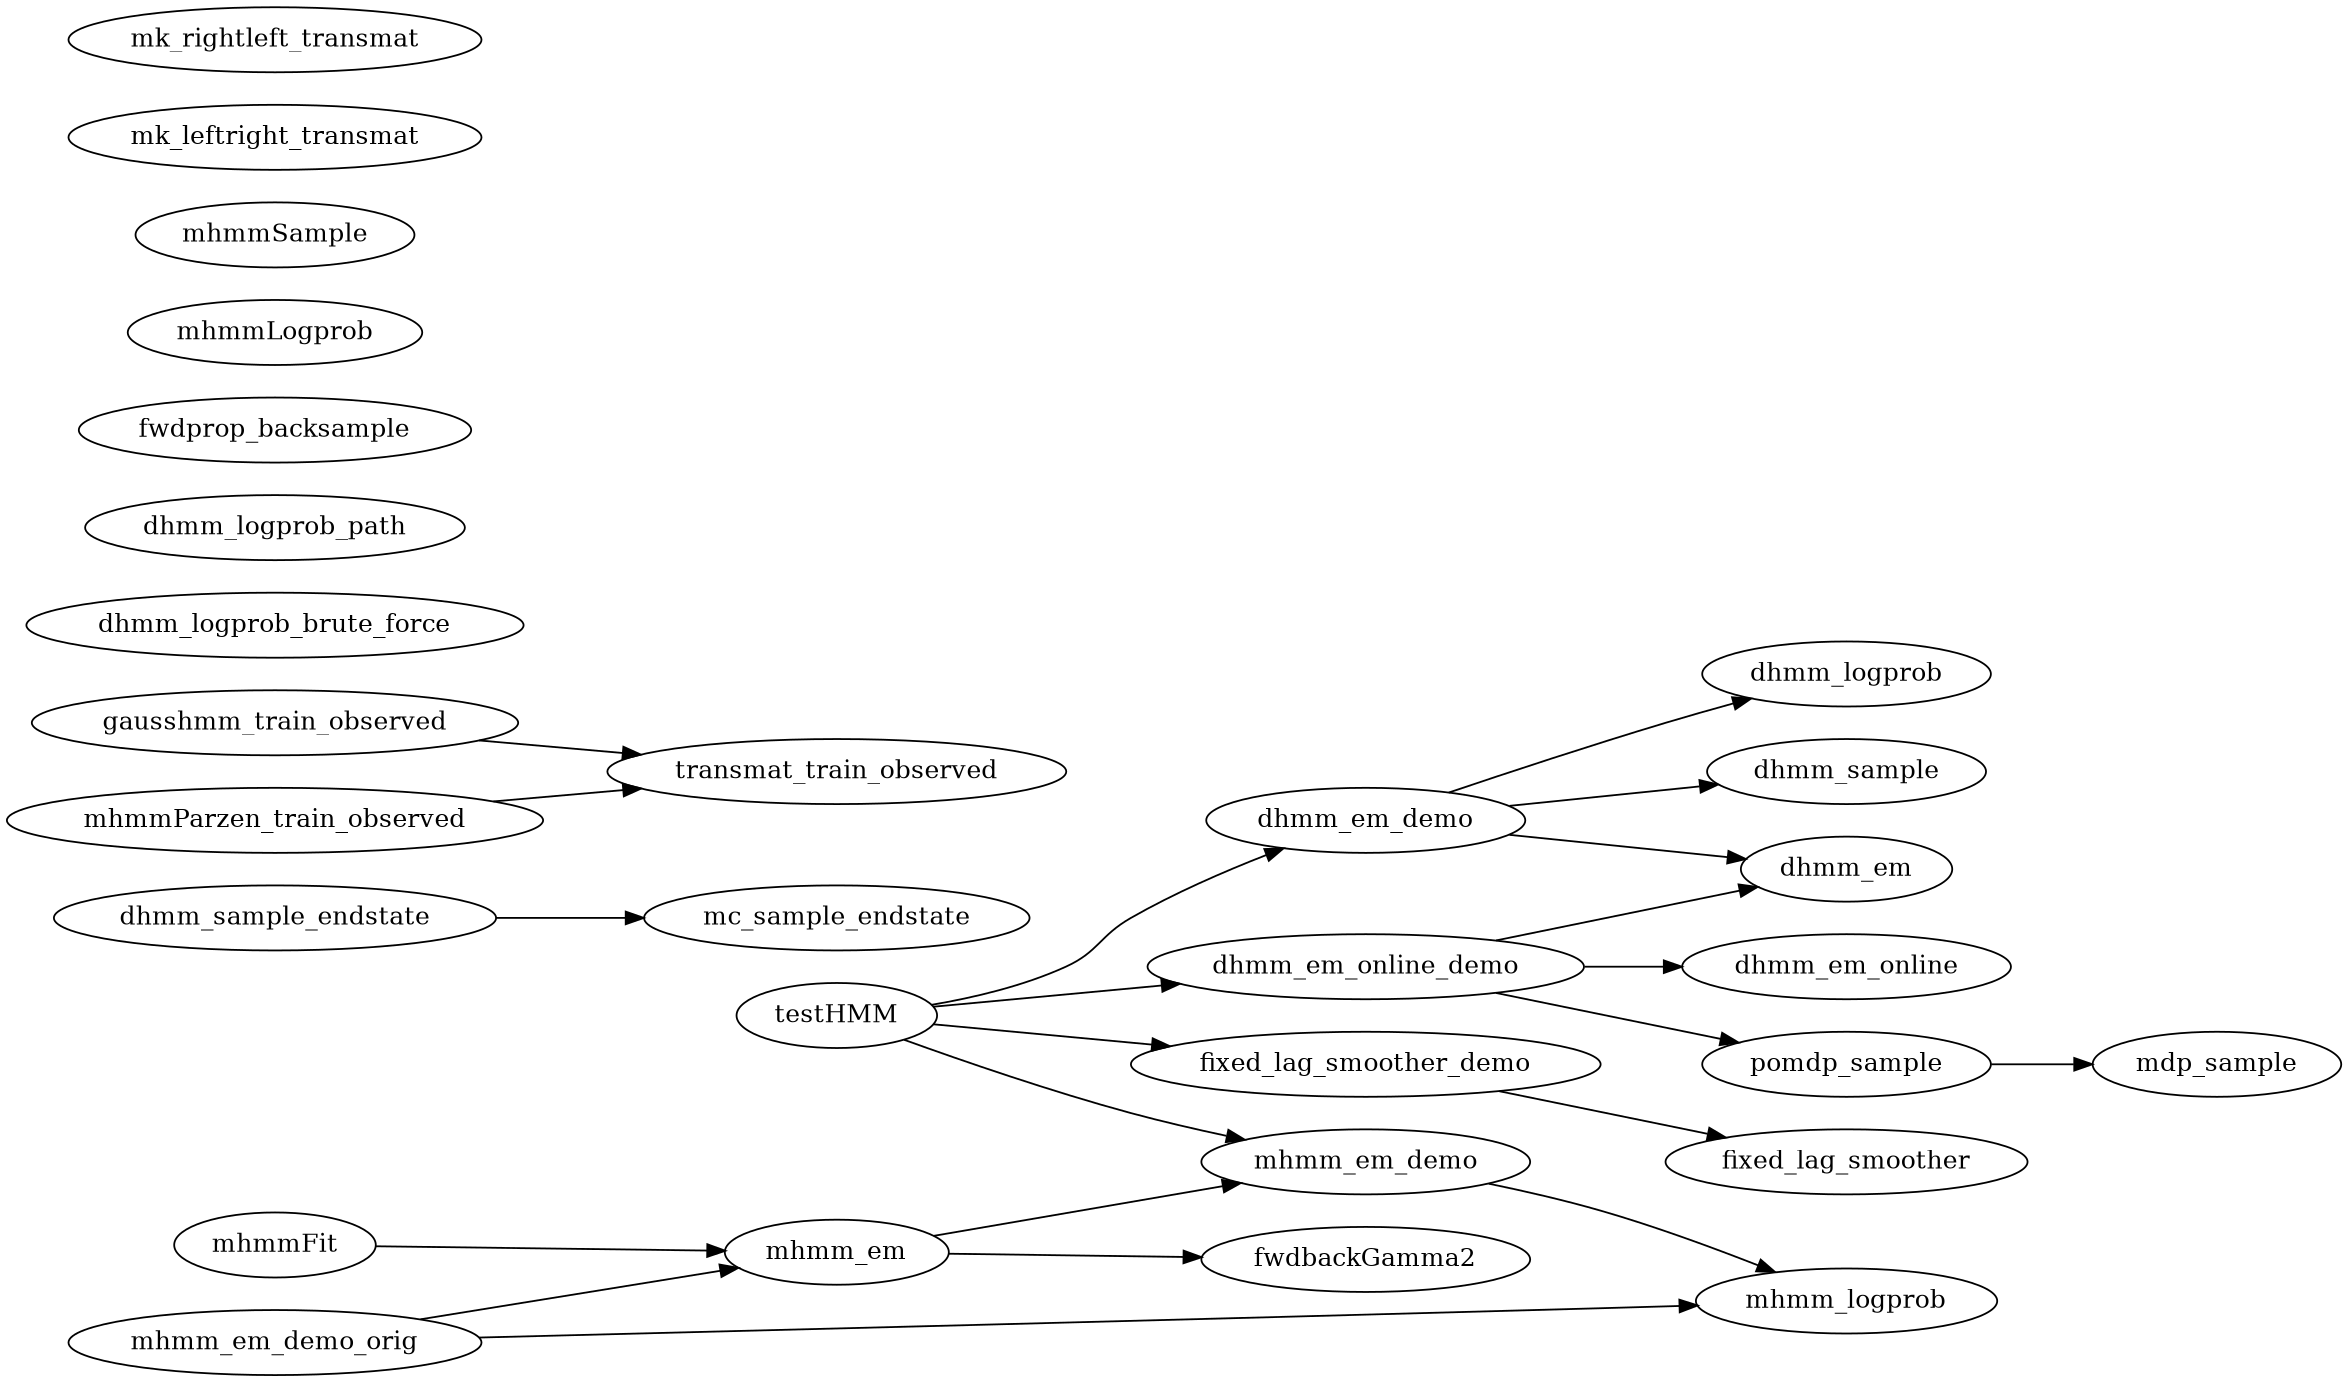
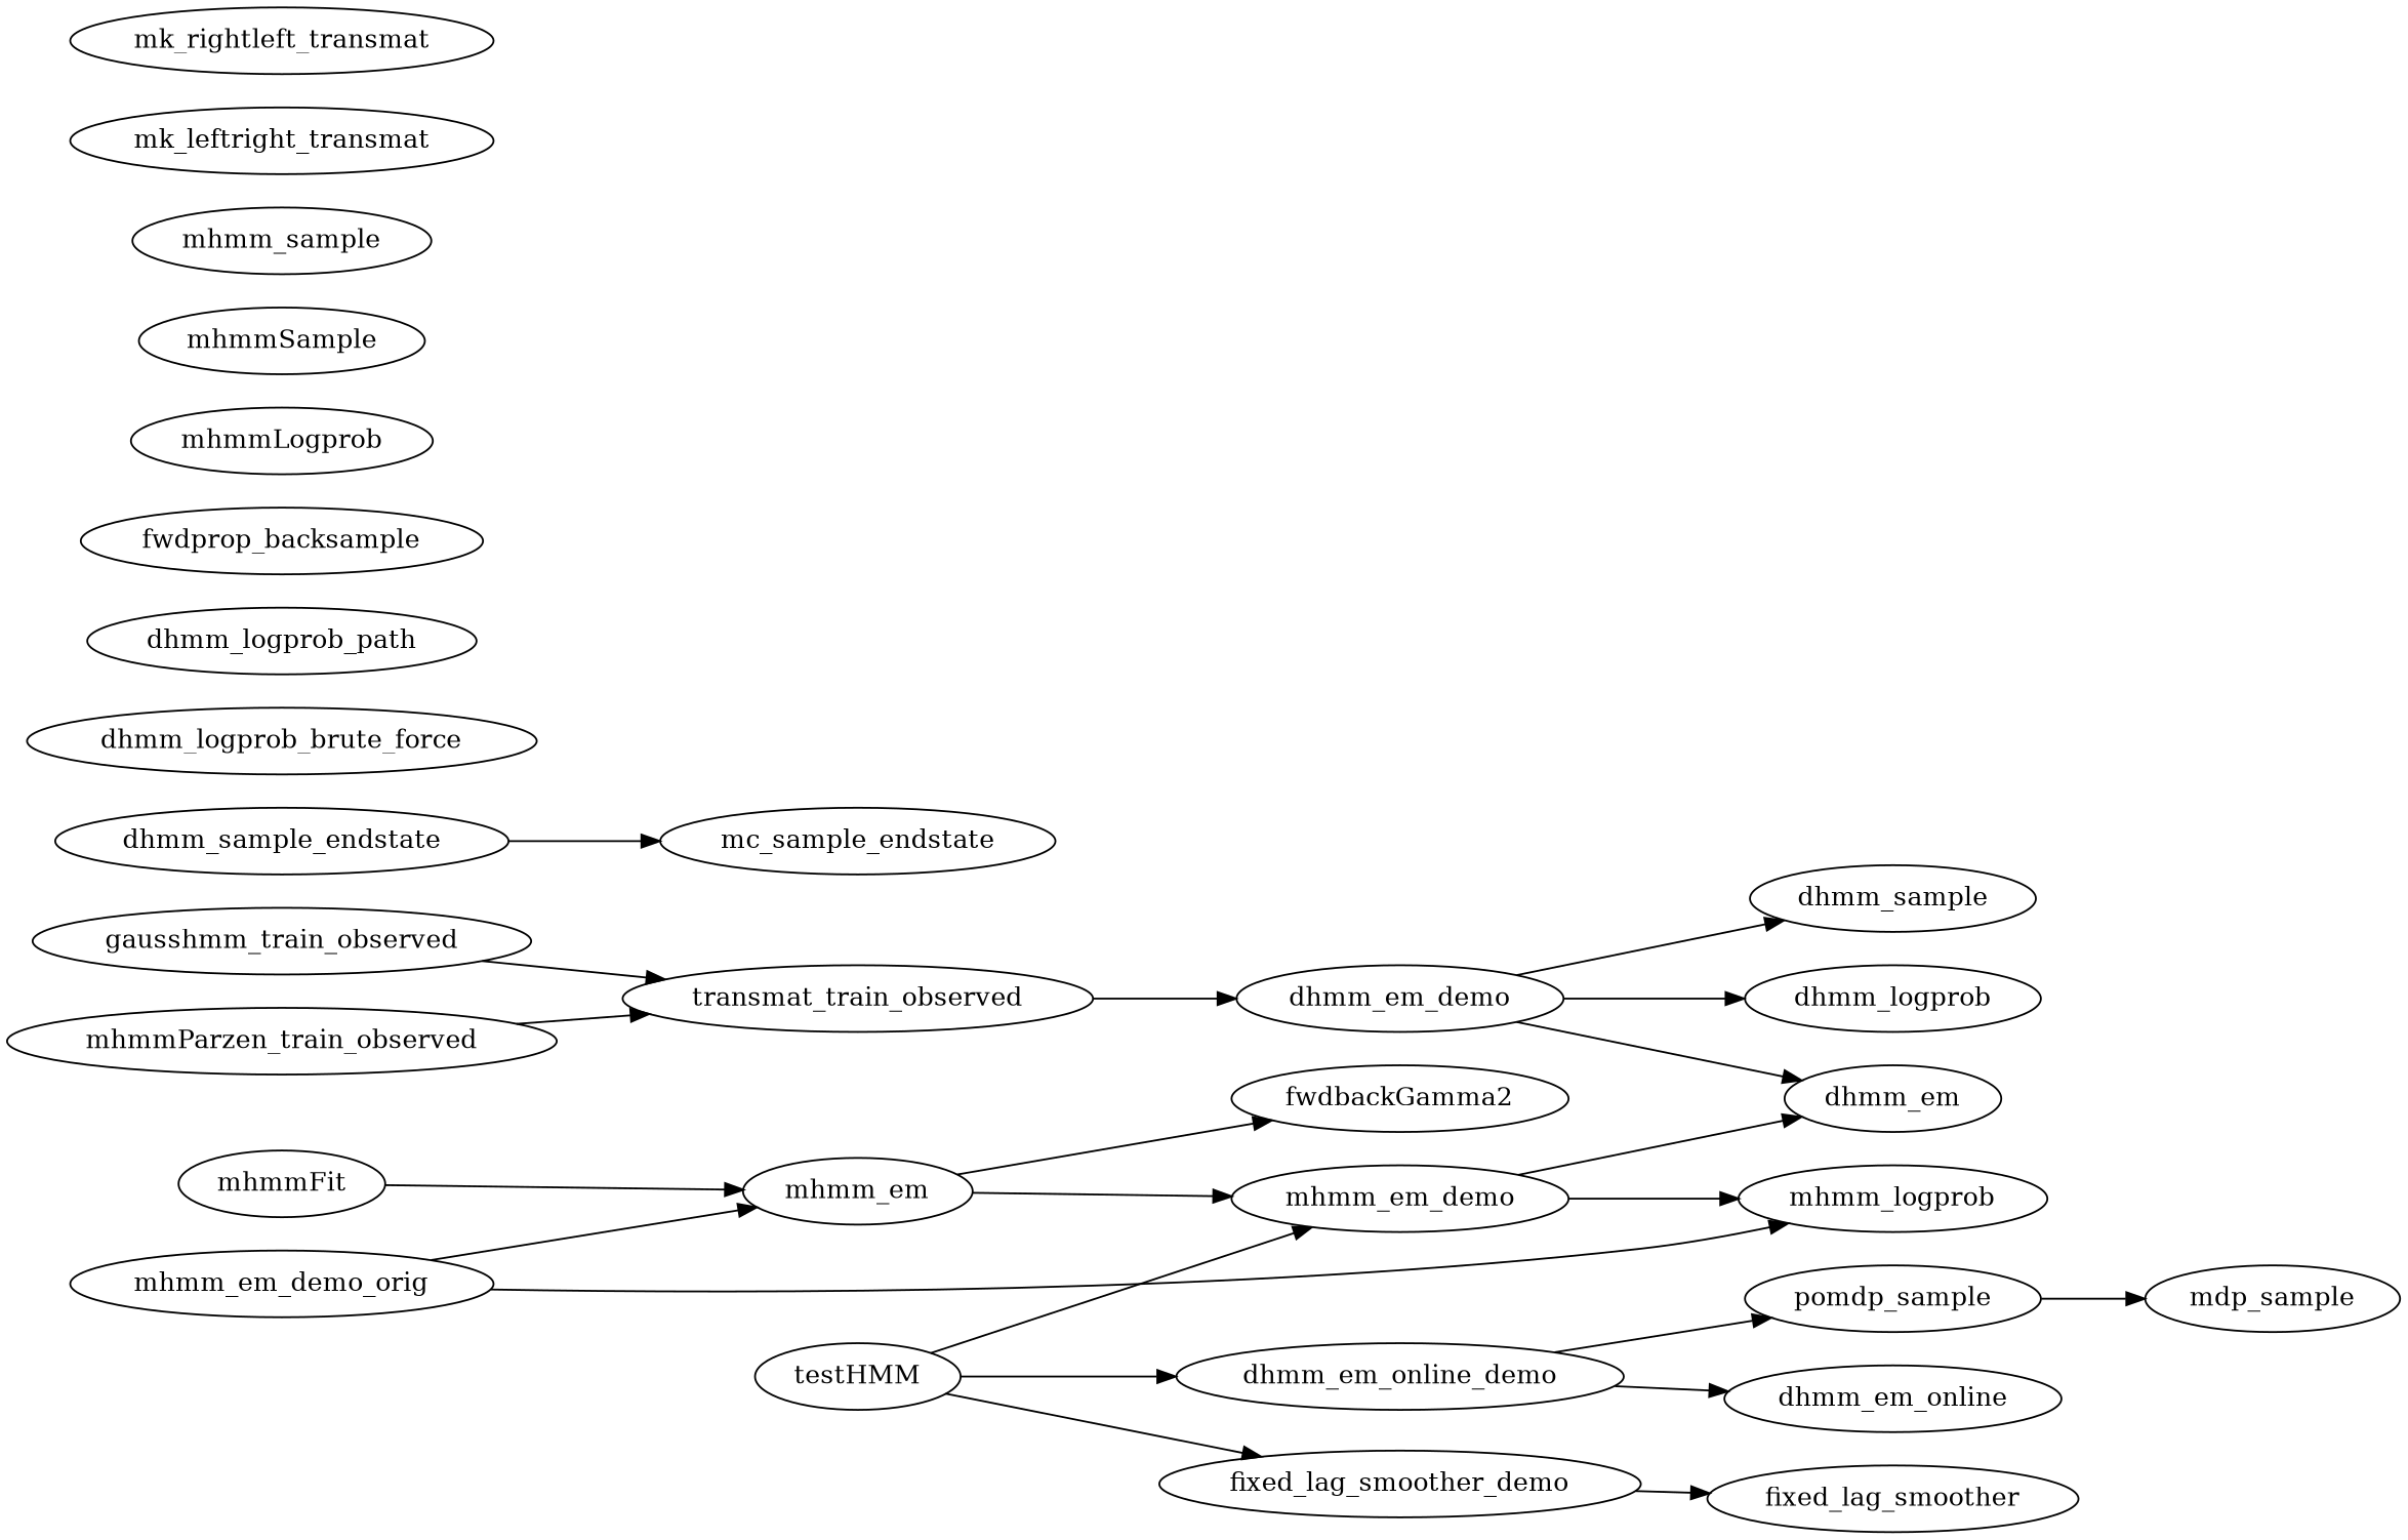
  digraph {
    rankdir=LR
    dhmm_em_demo
    dhmm_em
    dhmm_logprob
    dhmm_sample
    dhmm_em_online_demo
    dhmm_em_online
    pomdp_sample
    mdp_sample
    dhmm_sample_endstate
    mc_sample_endstate
    fixed_lag_smoother_demo
    fixed_lag_smoother
    gausshmm_train_observed
    transmat_train_observed
    mhmmFit
    mhmm_em
    fwdbackGamma2
    mhmm_em_demo
    mhmmParzen_train_observed
    mhmm_logprob
    mhmm_em_demo_orig
    testHMM
    dhmm_logprob_brute_force
    dhmm_logprob_path
    fwdprop_backsample
    mhmmLogprob
    mhmmSample
+   mhmm_sample
    mk_leftright_transmat
    mk_rightleft_transmat
    dhmm_em_demo -> dhmm_em
    dhmm_em_demo -> dhmm_logprob
    dhmm_em_demo -> dhmm_sample
-   dhmm_em_online_demo -> dhmm_em
+   mhmm_em_demo -> dhmm_em
    dhmm_em_online_demo -> dhmm_em_online
    dhmm_em_online_demo -> pomdp_sample
    pomdp_sample -> mdp_sample
    dhmm_sample_endstate -> mc_sample_endstate
    fixed_lag_smoother_demo -> fixed_lag_smoother
    gausshmm_train_observed -> transmat_train_observed
    mhmmFit -> mhmm_em
    mhmm_em -> fwdbackGamma2
    mhmm_em -> mhmm_em_demo
    mhmm_em_demo -> mhmm_logprob
    mhmmParzen_train_observed -> transmat_train_observed
    mhmm_em_demo_orig -> mhmm_em
    mhmm_em_demo_orig -> mhmm_logprob
-   testHMM -> dhmm_em_demo
+   transmat_train_observed -> dhmm_em_demo
    testHMM -> dhmm_em_online_demo
    testHMM -> fixed_lag_smoother_demo
    testHMM -> mhmm_em_demo
  }
